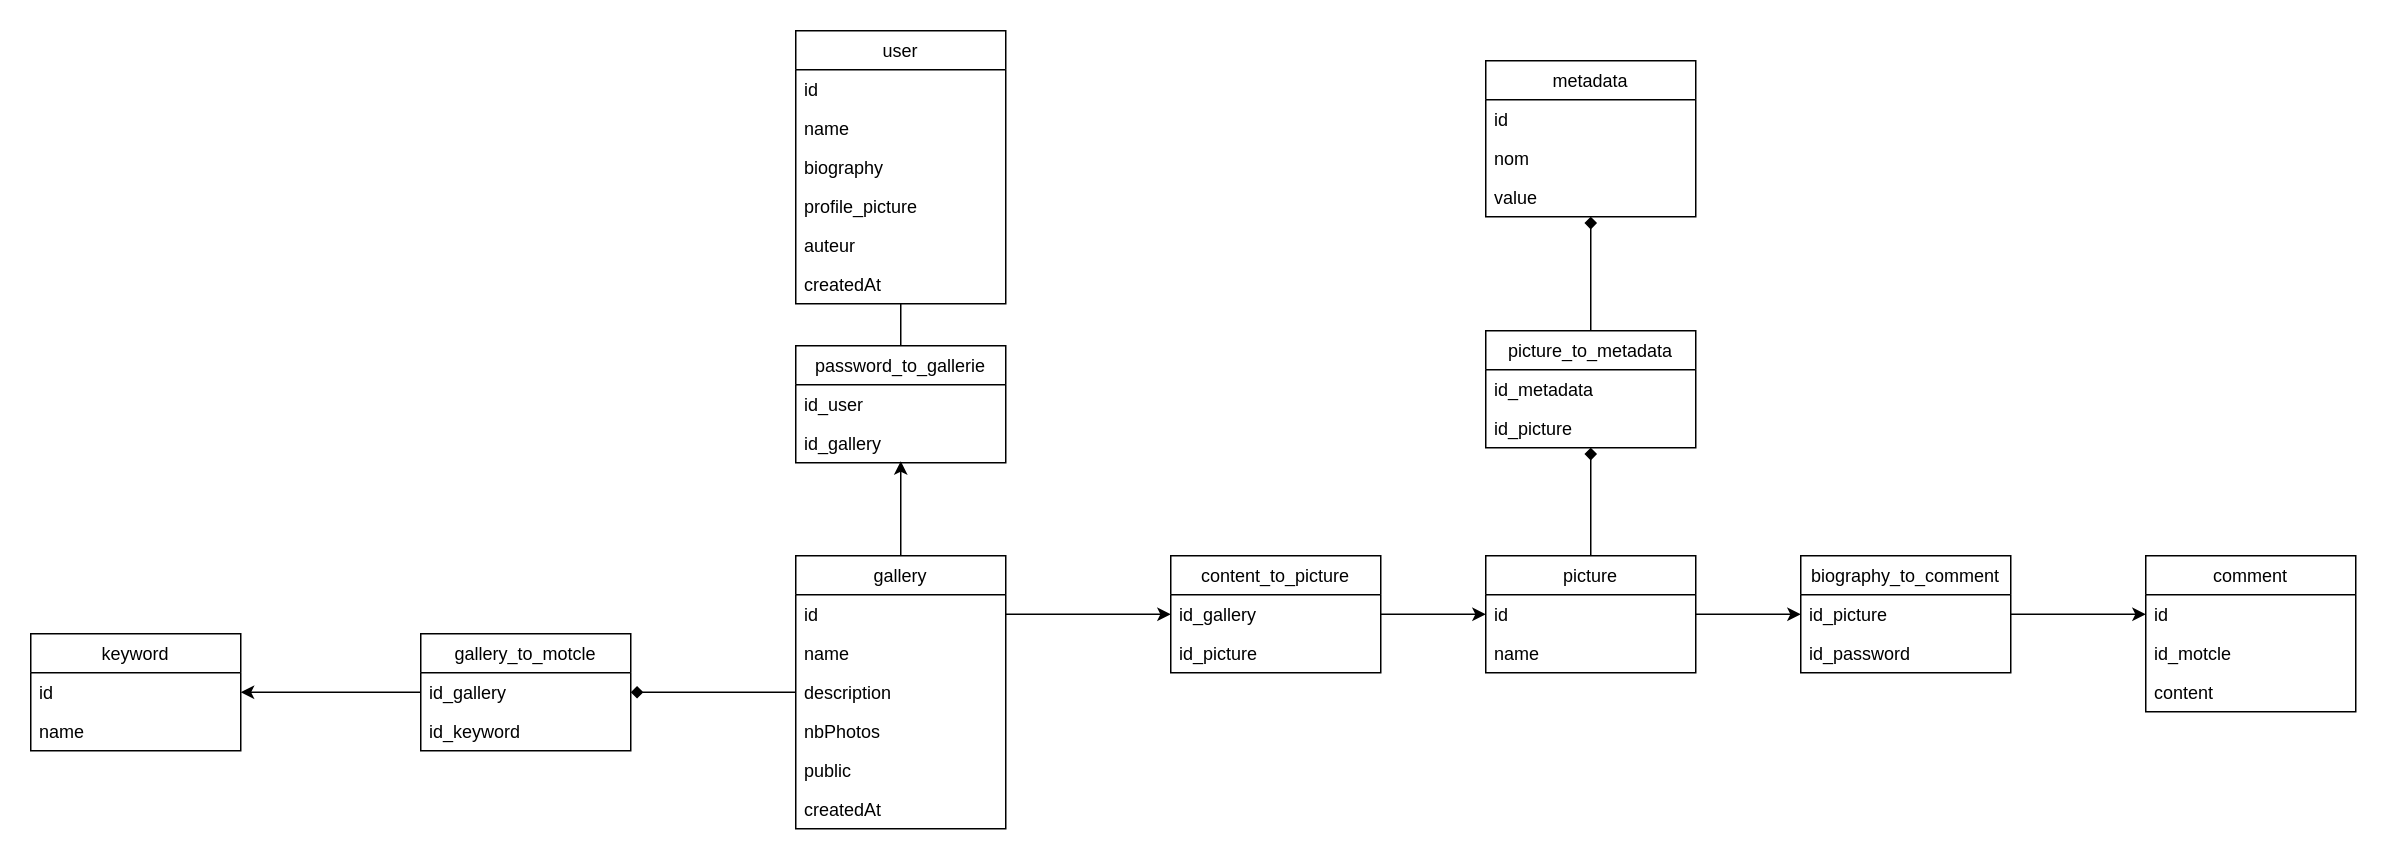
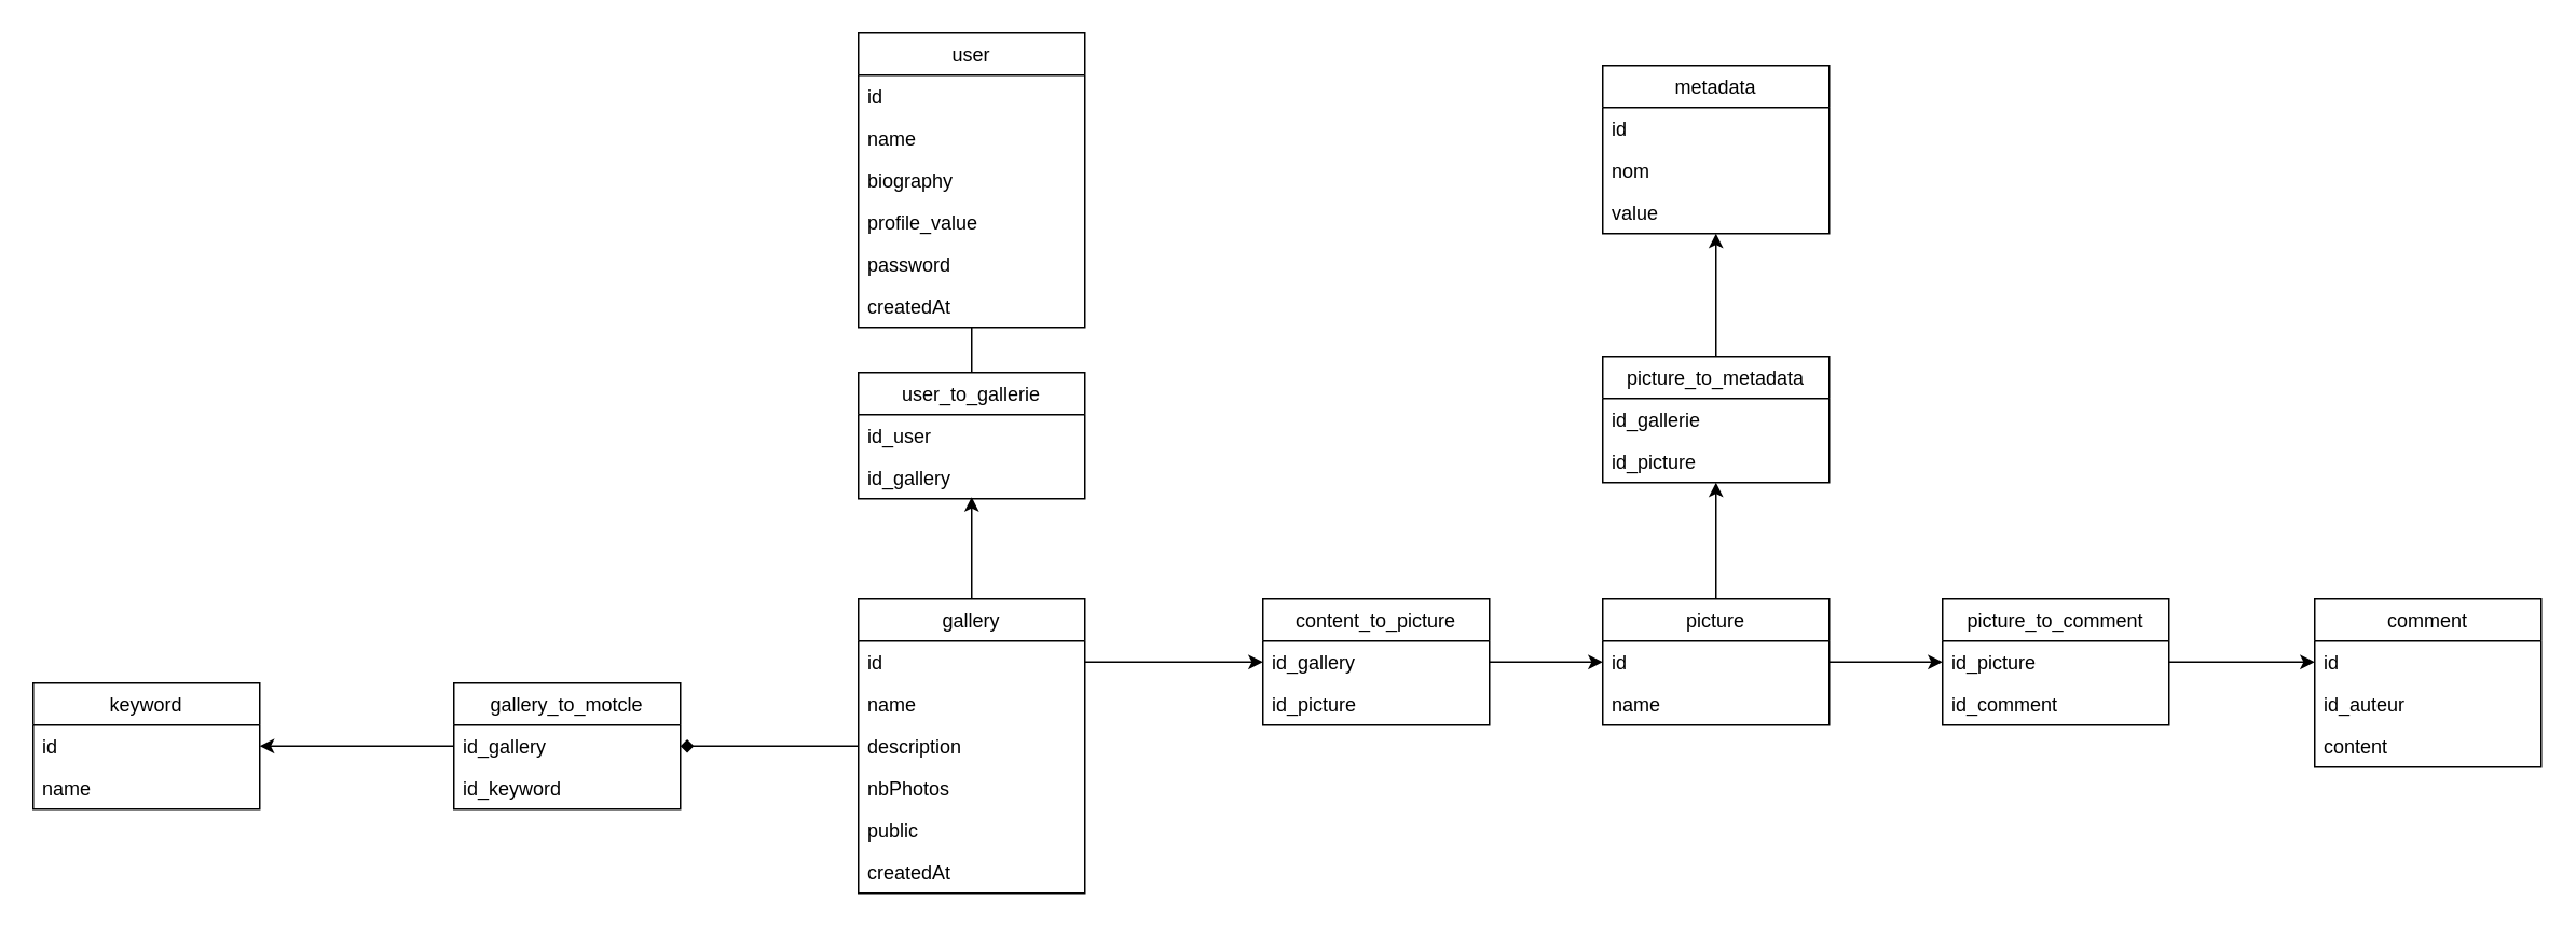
  <mxCell id="0" />
  <mxCell id="1" parent="0" />
  <mxCell id="2" style="edgeStyle=orthogonalEdgeStyle;rounded=0;orthogonalLoop=1;jettySize=auto;html=1;entryX=0.5;entryY=0;entryDx=0;entryDy=0;endArrow=none;" edge="1" parent="1" source="3" target="10"><mxGeometry relative="1" as="geometry" /></mxCell>
  <mxCell id="3" value="user" style="swimlane;fontStyle=0;childLayout=stackLayout;horizontal=1;startSize=26;fillColor=none;horizontalStack=0;resizeParent=1;resizeParentMax=0;resizeLast=0;collapsible=1;marginBottom=0;" vertex="1" parent="1"><mxGeometry x="530" y="20" width="140" height="182" as="geometry" /></mxCell>
  <mxCell id="4" value="id " style="text;strokeColor=none;fillColor=none;align=left;verticalAlign=top;spacingLeft=4;spacingRight=4;overflow=hidden;rotatable=0;points=[[0,0.5],[1,0.5]];portConstraint=eastwest;" vertex="1" parent="3"><mxGeometry y="26" width="140" height="26" as="geometry" /></mxCell>
  <mxCell id="5" value="name" style="text;strokeColor=none;fillColor=none;align=left;verticalAlign=top;spacingLeft=4;spacingRight=4;overflow=hidden;rotatable=0;points=[[0,0.5],[1,0.5]];portConstraint=eastwest;" vertex="1" parent="3"><mxGeometry y="52" width="140" height="26" as="geometry" /></mxCell>
  <mxCell id="6" value="biography" style="text;strokeColor=none;fillColor=none;align=left;verticalAlign=top;spacingLeft=4;spacingRight=4;overflow=hidden;rotatable=0;points=[[0,0.5],[1,0.5]];portConstraint=eastwest;" vertex="1" parent="3"><mxGeometry y="78" width="140" height="26" as="geometry" /></mxCell>
- <mxCell id="7" value="profile_picture" style="text;strokeColor=none;fillColor=none;align=left;verticalAlign=top;spacingLeft=4;spacingRight=4;overflow=hidden;rotatable=0;points=[[0,0.5],[1,0.5]];portConstraint=eastwest;" vertex="1" parent="3"><mxGeometry y="104" width="140" height="26" as="geometry" /></mxCell>
- <mxCell id="8" value="auteur" style="text;strokeColor=none;fillColor=none;align=left;verticalAlign=top;spacingLeft=4;spacingRight=4;overflow=hidden;rotatable=0;points=[[0,0.5],[1,0.5]];portConstraint=eastwest;" vertex="1" parent="3"><mxGeometry y="130" width="140" height="26" as="geometry" /></mxCell>
+ <mxCell id="7" value="profile_value" style="text;strokeColor=none;fillColor=none;align=left;verticalAlign=top;spacingLeft=4;spacingRight=4;overflow=hidden;rotatable=0;points=[[0,0.5],[1,0.5]];portConstraint=eastwest;" vertex="1" parent="3"><mxGeometry y="104" width="140" height="26" as="geometry" /></mxCell>
+ <mxCell id="8" value="password" style="text;strokeColor=none;fillColor=none;align=left;verticalAlign=top;spacingLeft=4;spacingRight=4;overflow=hidden;rotatable=0;points=[[0,0.5],[1,0.5]];portConstraint=eastwest;" vertex="1" parent="3"><mxGeometry y="130" width="140" height="26" as="geometry" /></mxCell>
  <mxCell id="9" value="createdAt" style="text;strokeColor=none;fillColor=none;align=left;verticalAlign=top;spacingLeft=4;spacingRight=4;overflow=hidden;rotatable=0;points=[[0,0.5],[1,0.5]];portConstraint=eastwest;" vertex="1" parent="3"><mxGeometry y="156" width="140" height="26" as="geometry" /></mxCell>
- <mxCell id="10" value="password_to_gallerie" style="swimlane;fontStyle=0;childLayout=stackLayout;horizontal=1;startSize=26;fillColor=none;horizontalStack=0;resizeParent=1;resizeParentMax=0;resizeLast=0;collapsible=1;marginBottom=0;" vertex="1" parent="1"><mxGeometry x="530" y="230" width="140" height="78" as="geometry" /></mxCell>
+ <mxCell id="10" value="user_to_gallerie" style="swimlane;fontStyle=0;childLayout=stackLayout;horizontal=1;startSize=26;fillColor=none;horizontalStack=0;resizeParent=1;resizeParentMax=0;resizeLast=0;collapsible=1;marginBottom=0;" vertex="1" parent="1"><mxGeometry x="530" y="230" width="140" height="78" as="geometry" /></mxCell>
  <mxCell id="11" value="id_user" style="text;strokeColor=none;fillColor=none;align=left;verticalAlign=top;spacingLeft=4;spacingRight=4;overflow=hidden;rotatable=0;points=[[0,0.5],[1,0.5]];portConstraint=eastwest;" vertex="1" parent="10"><mxGeometry y="26" width="140" height="26" as="geometry" /></mxCell>
  <mxCell id="12" value="id_gallery" style="text;strokeColor=none;fillColor=none;align=left;verticalAlign=top;spacingLeft=4;spacingRight=4;overflow=hidden;rotatable=0;points=[[0,0.5],[1,0.5]];portConstraint=eastwest;" vertex="1" parent="10"><mxGeometry y="52" width="140" height="26" as="geometry" /></mxCell>
  <mxCell id="13" style="edgeStyle=orthogonalEdgeStyle;rounded=0;orthogonalLoop=1;jettySize=auto;html=1;entryX=0.5;entryY=0.962;entryDx=0;entryDy=0;entryPerimeter=0;" edge="1" parent="1" source="15" target="12"><mxGeometry relative="1" as="geometry" /></mxCell>
  <mxCell id="14" style="edgeStyle=orthogonalEdgeStyle;rounded=0;orthogonalLoop=1;jettySize=auto;html=1;endArrow=diamond;" edge="1" parent="1" source="15" target="47"><mxGeometry relative="1" as="geometry" /></mxCell>
  <mxCell id="15" value="gallery" style="swimlane;fontStyle=0;childLayout=stackLayout;horizontal=1;startSize=26;fillColor=none;horizontalStack=0;resizeParent=1;resizeParentMax=0;resizeLast=0;collapsible=1;marginBottom=0;" vertex="1" parent="1"><mxGeometry x="530" y="370" width="140" height="182" as="geometry" /></mxCell>
  <mxCell id="16" value="id" style="text;strokeColor=none;fillColor=none;align=left;verticalAlign=top;spacingLeft=4;spacingRight=4;overflow=hidden;rotatable=0;points=[[0,0.5],[1,0.5]];portConstraint=eastwest;" vertex="1" parent="15"><mxGeometry y="26" width="140" height="26" as="geometry" /></mxCell>
  <mxCell id="17" value="name" style="text;strokeColor=none;fillColor=none;align=left;verticalAlign=top;spacingLeft=4;spacingRight=4;overflow=hidden;rotatable=0;points=[[0,0.5],[1,0.5]];portConstraint=eastwest;" vertex="1" parent="15"><mxGeometry y="52" width="140" height="26" as="geometry" /></mxCell>
  <mxCell id="18" value="description" style="text;strokeColor=none;fillColor=none;align=left;verticalAlign=top;spacingLeft=4;spacingRight=4;overflow=hidden;rotatable=0;points=[[0,0.5],[1,0.5]];portConstraint=eastwest;" vertex="1" parent="15"><mxGeometry y="78" width="140" height="26" as="geometry" /></mxCell>
  <mxCell id="19" value="nbPhotos" style="text;strokeColor=none;fillColor=none;align=left;verticalAlign=top;spacingLeft=4;spacingRight=4;overflow=hidden;rotatable=0;points=[[0,0.5],[1,0.5]];portConstraint=eastwest;" vertex="1" parent="15"><mxGeometry y="104" width="140" height="26" as="geometry" /></mxCell>
  <mxCell id="20" value="public" style="text;strokeColor=none;fillColor=none;align=left;verticalAlign=top;spacingLeft=4;spacingRight=4;overflow=hidden;rotatable=0;points=[[0,0.5],[1,0.5]];portConstraint=eastwest;" vertex="1" parent="15"><mxGeometry y="130" width="140" height="26" as="geometry" /></mxCell>
  <mxCell id="21" value="createdAt" style="text;strokeColor=none;fillColor=none;align=left;verticalAlign=top;spacingLeft=4;spacingRight=4;overflow=hidden;rotatable=0;points=[[0,0.5],[1,0.5]];portConstraint=eastwest;" vertex="1" parent="15"><mxGeometry y="156" width="140" height="26" as="geometry" /></mxCell>
  <mxCell id="22" value="content_to_picture" style="swimlane;fontStyle=0;childLayout=stackLayout;horizontal=1;startSize=26;fillColor=none;horizontalStack=0;resizeParent=1;resizeParentMax=0;resizeLast=0;collapsible=1;marginBottom=0;" vertex="1" parent="1"><mxGeometry x="780" y="370" width="140" height="78" as="geometry" /></mxCell>
  <mxCell id="23" value="id_gallery" style="text;strokeColor=none;fillColor=none;align=left;verticalAlign=top;spacingLeft=4;spacingRight=4;overflow=hidden;rotatable=0;points=[[0,0.5],[1,0.5]];portConstraint=eastwest;" vertex="1" parent="22"><mxGeometry y="26" width="140" height="26" as="geometry" /></mxCell>
  <mxCell id="24" value="id_picture" style="text;strokeColor=none;fillColor=none;align=left;verticalAlign=top;spacingLeft=4;spacingRight=4;overflow=hidden;rotatable=0;points=[[0,0.5],[1,0.5]];portConstraint=eastwest;" vertex="1" parent="22"><mxGeometry y="52" width="140" height="26" as="geometry" /></mxCell>
  <mxCell id="25" style="edgeStyle=orthogonalEdgeStyle;rounded=0;orthogonalLoop=1;jettySize=auto;html=1;entryX=0;entryY=0.5;entryDx=0;entryDy=0;exitX=1;exitY=0.5;exitDx=0;exitDy=0;" edge="1" parent="1" source="16" target="23"><mxGeometry relative="1" as="geometry" /></mxCell>
- <mxCell id="26" style="edgeStyle=orthogonalEdgeStyle;rounded=0;orthogonalLoop=1;jettySize=auto;html=1;endArrow=diamond;" edge="1" parent="1" source="27" target="40"><mxGeometry relative="1" as="geometry" /></mxCell>
+ <mxCell id="26" style="edgeStyle=orthogonalEdgeStyle;rounded=0;orthogonalLoop=1;jettySize=auto;html=1;" edge="1" parent="1" source="27" target="40"><mxGeometry relative="1" as="geometry" /></mxCell>
  <mxCell id="27" value="picture" style="swimlane;fontStyle=0;childLayout=stackLayout;horizontal=1;startSize=26;fillColor=none;horizontalStack=0;resizeParent=1;resizeParentMax=0;resizeLast=0;collapsible=1;marginBottom=0;" vertex="1" parent="1"><mxGeometry x="990" y="370" width="140" height="78" as="geometry" /></mxCell>
  <mxCell id="28" value="id" style="text;strokeColor=none;fillColor=none;align=left;verticalAlign=top;spacingLeft=4;spacingRight=4;overflow=hidden;rotatable=0;points=[[0,0.5],[1,0.5]];portConstraint=eastwest;" vertex="1" parent="27"><mxGeometry y="26" width="140" height="26" as="geometry" /></mxCell>
  <mxCell id="29" value="name" style="text;strokeColor=none;fillColor=none;align=left;verticalAlign=top;spacingLeft=4;spacingRight=4;overflow=hidden;rotatable=0;points=[[0,0.5],[1,0.5]];portConstraint=eastwest;" vertex="1" parent="27"><mxGeometry y="52" width="140" height="26" as="geometry" /></mxCell>
  <mxCell id="30" style="edgeStyle=orthogonalEdgeStyle;rounded=0;orthogonalLoop=1;jettySize=auto;html=1;entryX=0;entryY=0.5;entryDx=0;entryDy=0;" edge="1" parent="1" source="23" target="28"><mxGeometry relative="1" as="geometry" /></mxCell>
- <mxCell id="31" value="biography_to_comment" style="swimlane;fontStyle=0;childLayout=stackLayout;horizontal=1;startSize=26;fillColor=none;horizontalStack=0;resizeParent=1;resizeParentMax=0;resizeLast=0;collapsible=1;marginBottom=0;" vertex="1" parent="1"><mxGeometry x="1200" y="370" width="140" height="78" as="geometry" /></mxCell>
+ <mxCell id="31" value="picture_to_comment" style="swimlane;fontStyle=0;childLayout=stackLayout;horizontal=1;startSize=26;fillColor=none;horizontalStack=0;resizeParent=1;resizeParentMax=0;resizeLast=0;collapsible=1;marginBottom=0;" vertex="1" parent="1"><mxGeometry x="1200" y="370" width="140" height="78" as="geometry" /></mxCell>
  <mxCell id="32" value="id_picture" style="text;strokeColor=none;fillColor=none;align=left;verticalAlign=top;spacingLeft=4;spacingRight=4;overflow=hidden;rotatable=0;points=[[0,0.5],[1,0.5]];portConstraint=eastwest;" vertex="1" parent="31"><mxGeometry y="26" width="140" height="26" as="geometry" /></mxCell>
- <mxCell id="33" value="id_password" style="text;strokeColor=none;fillColor=none;align=left;verticalAlign=top;spacingLeft=4;spacingRight=4;overflow=hidden;rotatable=0;points=[[0,0.5],[1,0.5]];portConstraint=eastwest;" vertex="1" parent="31"><mxGeometry y="52" width="140" height="26" as="geometry" /></mxCell>
+ <mxCell id="33" value="id_comment" style="text;strokeColor=none;fillColor=none;align=left;verticalAlign=top;spacingLeft=4;spacingRight=4;overflow=hidden;rotatable=0;points=[[0,0.5],[1,0.5]];portConstraint=eastwest;" vertex="1" parent="31"><mxGeometry y="52" width="140" height="26" as="geometry" /></mxCell>
  <mxCell id="34" style="edgeStyle=orthogonalEdgeStyle;rounded=0;orthogonalLoop=1;jettySize=auto;html=1;entryX=0;entryY=0.5;entryDx=0;entryDy=0;" edge="1" parent="1" source="28" target="32"><mxGeometry relative="1" as="geometry" /></mxCell>
  <mxCell id="35" value="comment" style="swimlane;fontStyle=0;childLayout=stackLayout;horizontal=1;startSize=26;fillColor=none;horizontalStack=0;resizeParent=1;resizeParentMax=0;resizeLast=0;collapsible=1;marginBottom=0;" vertex="1" parent="1"><mxGeometry x="1430" y="370" width="140" height="104" as="geometry" /></mxCell>
  <mxCell id="36" value="id" style="text;strokeColor=none;fillColor=none;align=left;verticalAlign=top;spacingLeft=4;spacingRight=4;overflow=hidden;rotatable=0;points=[[0,0.5],[1,0.5]];portConstraint=eastwest;" vertex="1" parent="35"><mxGeometry y="26" width="140" height="26" as="geometry" /></mxCell>
- <mxCell id="37" value="id_motcle" style="text;strokeColor=none;fillColor=none;align=left;verticalAlign=top;spacingLeft=4;spacingRight=4;overflow=hidden;rotatable=0;points=[[0,0.5],[1,0.5]];portConstraint=eastwest;" vertex="1" parent="35"><mxGeometry y="52" width="140" height="26" as="geometry" /></mxCell>
+ <mxCell id="37" value="id_auteur" style="text;strokeColor=none;fillColor=none;align=left;verticalAlign=top;spacingLeft=4;spacingRight=4;overflow=hidden;rotatable=0;points=[[0,0.5],[1,0.5]];portConstraint=eastwest;" vertex="1" parent="35"><mxGeometry y="52" width="140" height="26" as="geometry" /></mxCell>
  <mxCell id="38" value="content" style="text;strokeColor=none;fillColor=none;align=left;verticalAlign=top;spacingLeft=4;spacingRight=4;overflow=hidden;rotatable=0;points=[[0,0.5],[1,0.5]];portConstraint=eastwest;" vertex="1" parent="35"><mxGeometry y="78" width="140" height="26" as="geometry" /></mxCell>
- <mxCell id="39" style="edgeStyle=orthogonalEdgeStyle;rounded=0;orthogonalLoop=1;jettySize=auto;html=1;endArrow=diamond;" edge="1" parent="1" source="40" target="43"><mxGeometry relative="1" as="geometry" /></mxCell>
+ <mxCell id="39" style="edgeStyle=orthogonalEdgeStyle;rounded=0;orthogonalLoop=1;jettySize=auto;html=1;" edge="1" parent="1" source="40" target="43"><mxGeometry relative="1" as="geometry" /></mxCell>
  <mxCell id="40" value="picture_to_metadata" style="swimlane;fontStyle=0;childLayout=stackLayout;horizontal=1;startSize=26;fillColor=none;horizontalStack=0;resizeParent=1;resizeParentMax=0;resizeLast=0;collapsible=1;marginBottom=0;" vertex="1" parent="1"><mxGeometry x="990" y="220" width="140" height="78" as="geometry" /></mxCell>
- <mxCell id="41" value="id_metadata" style="text;strokeColor=none;fillColor=none;align=left;verticalAlign=top;spacingLeft=4;spacingRight=4;overflow=hidden;rotatable=0;points=[[0,0.5],[1,0.5]];portConstraint=eastwest;" vertex="1" parent="40"><mxGeometry y="26" width="140" height="26" as="geometry" /></mxCell>
+ <mxCell id="41" value="id_gallerie" style="text;strokeColor=none;fillColor=none;align=left;verticalAlign=top;spacingLeft=4;spacingRight=4;overflow=hidden;rotatable=0;points=[[0,0.5],[1,0.5]];portConstraint=eastwest;" vertex="1" parent="40"><mxGeometry y="26" width="140" height="26" as="geometry" /></mxCell>
  <mxCell id="42" value="id_picture" style="text;strokeColor=none;fillColor=none;align=left;verticalAlign=top;spacingLeft=4;spacingRight=4;overflow=hidden;rotatable=0;points=[[0,0.5],[1,0.5]];portConstraint=eastwest;" vertex="1" parent="40"><mxGeometry y="52" width="140" height="26" as="geometry" /></mxCell>
  <mxCell id="43" value="metadata" style="swimlane;fontStyle=0;childLayout=stackLayout;horizontal=1;startSize=26;fillColor=none;horizontalStack=0;resizeParent=1;resizeParentMax=0;resizeLast=0;collapsible=1;marginBottom=0;" vertex="1" parent="1"><mxGeometry x="990" y="40" width="140" height="104" as="geometry" /></mxCell>
  <mxCell id="44" value="id" style="text;strokeColor=none;fillColor=none;align=left;verticalAlign=top;spacingLeft=4;spacingRight=4;overflow=hidden;rotatable=0;points=[[0,0.5],[1,0.5]];portConstraint=eastwest;" vertex="1" parent="43"><mxGeometry y="26" width="140" height="26" as="geometry" /></mxCell>
  <mxCell id="45" value="nom" style="text;strokeColor=none;fillColor=none;align=left;verticalAlign=top;spacingLeft=4;spacingRight=4;overflow=hidden;rotatable=0;points=[[0,0.5],[1,0.5]];portConstraint=eastwest;" vertex="1" parent="43"><mxGeometry y="52" width="140" height="26" as="geometry" /></mxCell>
  <mxCell id="46" value="value" style="text;strokeColor=none;fillColor=none;align=left;verticalAlign=top;spacingLeft=4;spacingRight=4;overflow=hidden;rotatable=0;points=[[0,0.5],[1,0.5]];portConstraint=eastwest;" vertex="1" parent="43"><mxGeometry y="78" width="140" height="26" as="geometry" /></mxCell>
  <mxCell id="47" value="gallery_to_motcle" style="swimlane;fontStyle=0;childLayout=stackLayout;horizontal=1;startSize=26;fillColor=none;horizontalStack=0;resizeParent=1;resizeParentMax=0;resizeLast=0;collapsible=1;marginBottom=0;" vertex="1" parent="1"><mxGeometry x="280" y="422" width="140" height="78" as="geometry" /></mxCell>
  <mxCell id="48" value="id_gallery" style="text;strokeColor=none;fillColor=none;align=left;verticalAlign=top;spacingLeft=4;spacingRight=4;overflow=hidden;rotatable=0;points=[[0,0.5],[1,0.5]];portConstraint=eastwest;" vertex="1" parent="47"><mxGeometry y="26" width="140" height="26" as="geometry" /></mxCell>
  <mxCell id="49" value="id_keyword" style="text;strokeColor=none;fillColor=none;align=left;verticalAlign=top;spacingLeft=4;spacingRight=4;overflow=hidden;rotatable=0;points=[[0,0.5],[1,0.5]];portConstraint=eastwest;" vertex="1" parent="47"><mxGeometry y="52" width="140" height="26" as="geometry" /></mxCell>
  <mxCell id="50" value="keyword" style="swimlane;fontStyle=0;childLayout=stackLayout;horizontal=1;startSize=26;fillColor=none;horizontalStack=0;resizeParent=1;resizeParentMax=0;resizeLast=0;collapsible=1;marginBottom=0;" vertex="1" parent="1"><mxGeometry x="20" y="422" width="140" height="78" as="geometry" /></mxCell>
  <mxCell id="51" value="id" style="text;strokeColor=none;fillColor=none;align=left;verticalAlign=top;spacingLeft=4;spacingRight=4;overflow=hidden;rotatable=0;points=[[0,0.5],[1,0.5]];portConstraint=eastwest;" vertex="1" parent="50"><mxGeometry y="26" width="140" height="26" as="geometry" /></mxCell>
  <mxCell id="52" value="name" style="text;strokeColor=none;fillColor=none;align=left;verticalAlign=top;spacingLeft=4;spacingRight=4;overflow=hidden;rotatable=0;points=[[0,0.5],[1,0.5]];portConstraint=eastwest;" vertex="1" parent="50"><mxGeometry y="52" width="140" height="26" as="geometry" /></mxCell>
  <mxCell id="53" style="edgeStyle=orthogonalEdgeStyle;rounded=0;orthogonalLoop=1;jettySize=auto;html=1;entryX=1;entryY=0.5;entryDx=0;entryDy=0;" edge="1" parent="1" source="48" target="50"><mxGeometry relative="1" as="geometry" /></mxCell>
  <mxCell id="54" style="edgeStyle=orthogonalEdgeStyle;rounded=0;orthogonalLoop=1;jettySize=auto;html=1;entryX=0;entryY=0.5;entryDx=0;entryDy=0;" edge="1" parent="1" source="32" target="36"><mxGeometry relative="1" as="geometry" /></mxCell>
